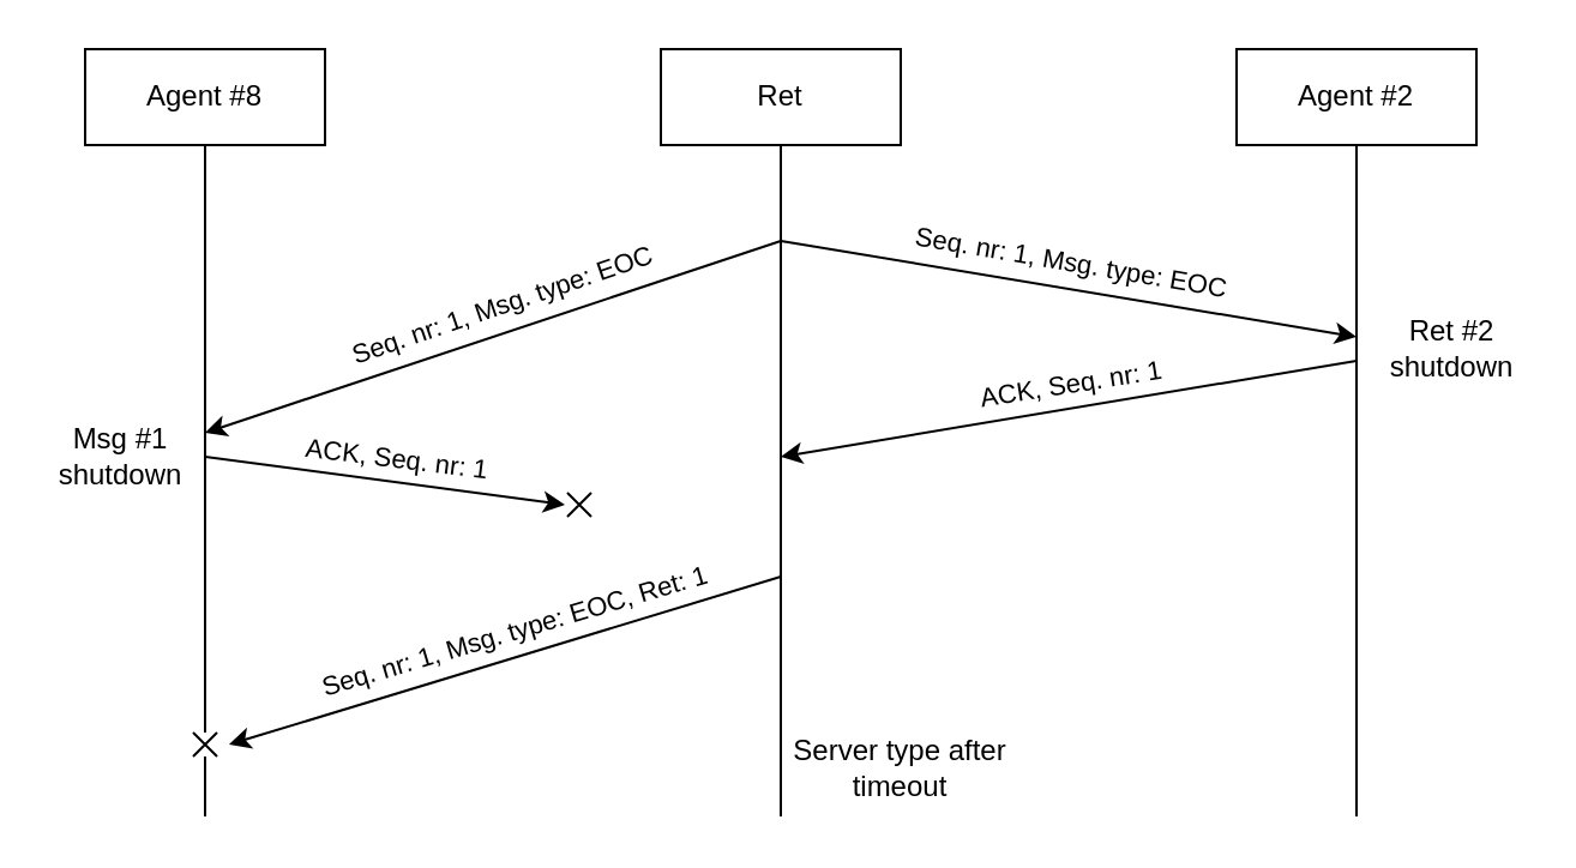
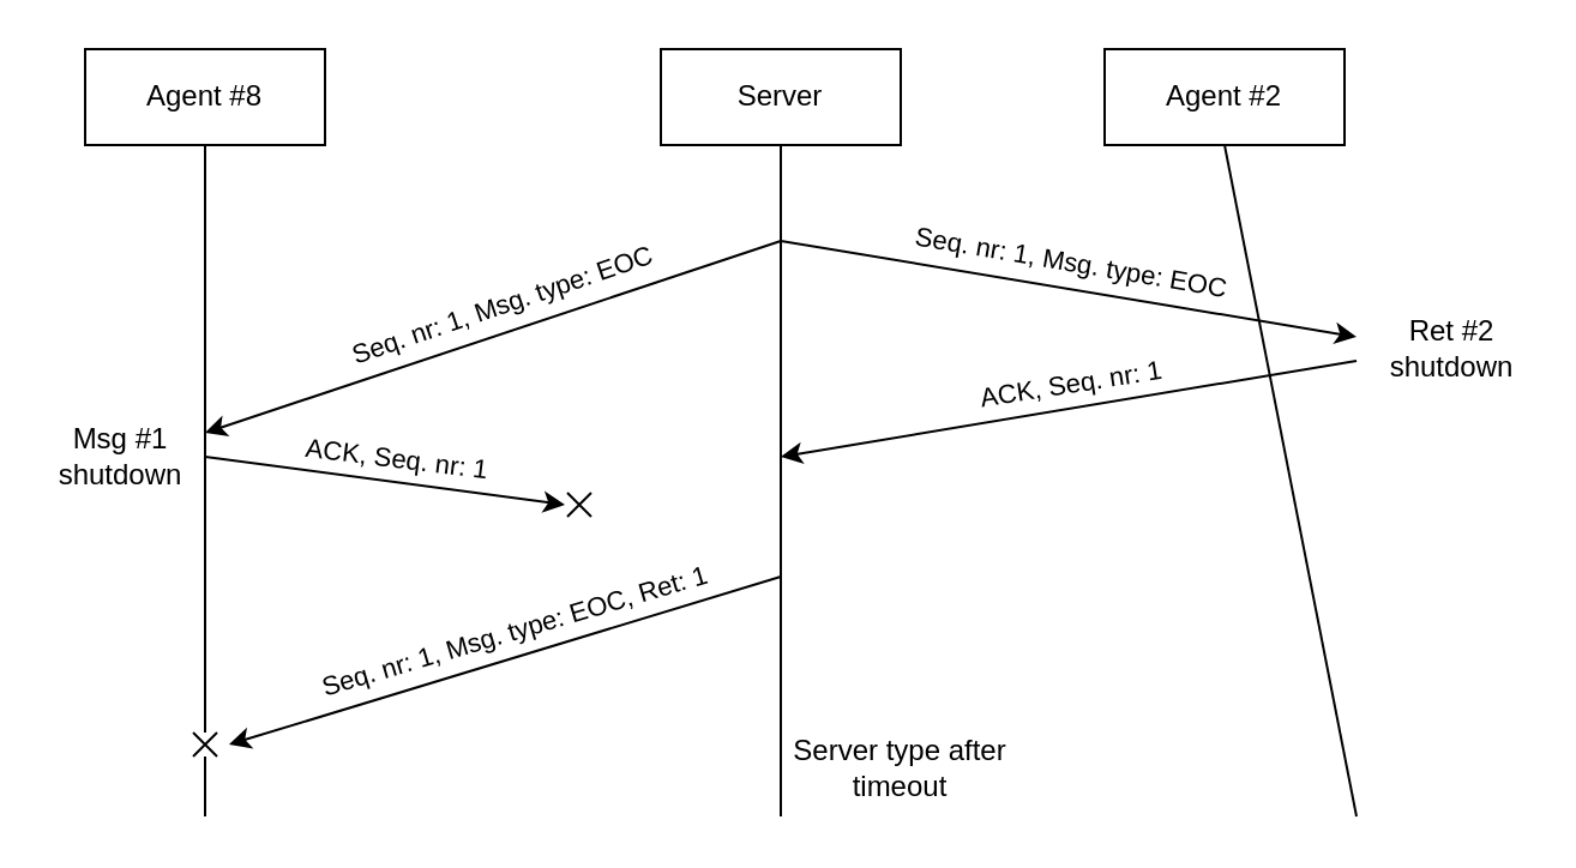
  <mxCell id="0" />
  <mxCell id="1" parent="0" />
  <mxCell id="2" value="" style="endArrow=classic;html=1;rounded=0;" edge="1" parent="1"><mxGeometry width="50" height="50" relative="1" as="geometry"><mxPoint x="325" y="100" as="sourcePoint" /><mxPoint x="565" y="140" as="targetPoint" /></mxGeometry></mxCell>
  <mxCell id="3" value="Seq. nr: 1, Msg. type: EOC" style="edgeLabel;html=1;align=center;verticalAlign=middle;resizable=0;points=[];rotation=9.6;" vertex="1" connectable="0" parent="2"><mxGeometry x="-0.123" y="-1" relative="1" as="geometry"><mxPoint x="15" y="-10" as="offset" /></mxGeometry></mxCell>
  <mxCell id="4" value="Agent #8" style="rounded=0;whiteSpace=wrap;html=1;" vertex="1" parent="1"><mxGeometry x="35" y="20" width="100" height="40" as="geometry" /></mxCell>
- <mxCell id="5" value="Ret" style="rounded=0;whiteSpace=wrap;html=1;" vertex="1" parent="1"><mxGeometry x="275" y="20" width="100" height="40" as="geometry" /></mxCell>
+ <mxCell id="5" value="Server" style="rounded=0;whiteSpace=wrap;html=1;" vertex="1" parent="1"><mxGeometry x="275" y="20" width="100" height="40" as="geometry" /></mxCell>
  <mxCell id="6" value="" style="endArrow=none;html=1;rounded=0;exitX=0.5;exitY=1;exitDx=0;exitDy=0;" edge="1" parent="1" source="20"><mxGeometry width="50" height="50" relative="1" as="geometry"><mxPoint x="255" y="220" as="sourcePoint" /><mxPoint x="85" y="340" as="targetPoint" /></mxGeometry></mxCell>
  <mxCell id="7" value="" style="endArrow=none;html=1;rounded=0;exitX=0.5;exitY=1;exitDx=0;exitDy=0;" edge="1" parent="1" source="5"><mxGeometry width="50" height="50" relative="1" as="geometry"><mxPoint x="255" y="220" as="sourcePoint" /><mxPoint x="325" y="340" as="targetPoint" /></mxGeometry></mxCell>
  <mxCell id="8" value="" style="endArrow=classic;html=1;rounded=0;" edge="1" parent="1"><mxGeometry width="50" height="50" relative="1" as="geometry"><mxPoint x="565" y="150" as="sourcePoint" /><mxPoint x="325" y="190" as="targetPoint" /></mxGeometry></mxCell>
  <mxCell id="9" value="ACK, Seq. nr: 1" style="edgeLabel;html=1;align=center;verticalAlign=middle;resizable=0;points=[];rotation=351;" vertex="1" connectable="0" parent="1"><mxGeometry x="445" y="159.997" as="geometry" /></mxCell>
- <mxCell id="10" value="Agent #2" style="rounded=0;whiteSpace=wrap;html=1;" vertex="1" parent="1"><mxGeometry x="515" y="20" width="100" height="40" as="geometry" /></mxCell>
+ <mxCell id="10" value="Agent #2" style="rounded=0;whiteSpace=wrap;html=1;" vertex="1" parent="1"><mxGeometry x="460" y="20" width="100" height="40" as="geometry" /></mxCell>
  <mxCell id="11" value="" style="endArrow=none;html=1;rounded=0;exitX=0.5;exitY=1;exitDx=0;exitDy=0;" edge="1" parent="1" source="10"><mxGeometry width="50" height="50" relative="1" as="geometry"><mxPoint x="735" y="220" as="sourcePoint" /><mxPoint x="565" y="340" as="targetPoint" /></mxGeometry></mxCell>
  <mxCell id="12" value="" style="endArrow=classic;html=1;rounded=0;" edge="1" parent="1"><mxGeometry width="50" height="50" relative="1" as="geometry"><mxPoint x="325" y="100" as="sourcePoint" /><mxPoint x="85" y="180" as="targetPoint" /></mxGeometry></mxCell>
  <mxCell id="13" value="Seq. nr: 1, Msg. type: EOC" style="edgeLabel;html=1;align=center;verticalAlign=middle;resizable=0;points=[];rotation=341.2;" vertex="1" connectable="0" parent="12"><mxGeometry x="-0.123" y="-1" relative="1" as="geometry"><mxPoint x="-11" y="-7" as="offset" /></mxGeometry></mxCell>
  <mxCell id="14" value="" style="endArrow=classic;html=1;rounded=0;" edge="1" parent="1"><mxGeometry width="50" height="50" relative="1" as="geometry"><mxPoint x="325" y="240" as="sourcePoint" /><mxPoint x="95" y="310" as="targetPoint" /></mxGeometry></mxCell>
  <mxCell id="15" value="Seq. nr: 1, Msg. type: EOC, Ret: 1" style="edgeLabel;html=1;align=center;verticalAlign=middle;resizable=0;points=[];rotation=343.5;" vertex="1" connectable="0" parent="14"><mxGeometry x="-0.123" y="-1" relative="1" as="geometry"><mxPoint x="-11" y="-7" as="offset" /></mxGeometry></mxCell>
  <mxCell id="16" value="" style="endArrow=classic;html=1;rounded=0;" edge="1" parent="1"><mxGeometry width="50" height="50" relative="1" as="geometry"><mxPoint x="85" y="190" as="sourcePoint" /><mxPoint x="235" y="210" as="targetPoint" /></mxGeometry></mxCell>
  <mxCell id="17" value="ACK, Seq. nr: 1" style="edgeLabel;html=1;align=center;verticalAlign=middle;resizable=0;points=[];rotation=7;" vertex="1" connectable="0" parent="1"><mxGeometry x="165" y="189.997" as="geometry" /></mxCell>
  <mxCell id="18" value="" style="shape=mxgraph.sysml.x;" vertex="1" parent="1"><mxGeometry x="236" y="205" width="10" height="10" as="geometry" /></mxCell>
  <mxCell id="19" value="" style="endArrow=none;html=1;rounded=0;exitX=0.5;exitY=1;exitDx=0;exitDy=0;" edge="1" parent="1" source="4" target="20"><mxGeometry width="50" height="50" relative="1" as="geometry"><mxPoint x="85" y="60" as="sourcePoint" /><mxPoint x="85" y="360" as="targetPoint" /></mxGeometry></mxCell>
  <mxCell id="20" value="" style="shape=mxgraph.sysml.x;" vertex="1" parent="1"><mxGeometry x="80" y="305" width="10" height="10" as="geometry" /></mxCell>
  <mxCell id="21" value="Msg #1 shutdown" style="text;html=1;align=center;verticalAlign=middle;whiteSpace=wrap;rounded=0;" vertex="1" parent="1"><mxGeometry x="20" y="175" width="60" height="30" as="geometry" /></mxCell>
  <mxCell id="22" value="Ret #2 shutdown" style="text;html=1;align=center;verticalAlign=middle;whiteSpace=wrap;rounded=0;" vertex="1" parent="1"><mxGeometry x="575" y="130" width="60" height="30" as="geometry" /></mxCell>
  <mxCell id="23" value="Server type after timeout" style="text;html=1;align=center;verticalAlign=middle;whiteSpace=wrap;rounded=0;" vertex="1" parent="1"><mxGeometry x="325" y="305" width="100" height="30" as="geometry" /></mxCell>
